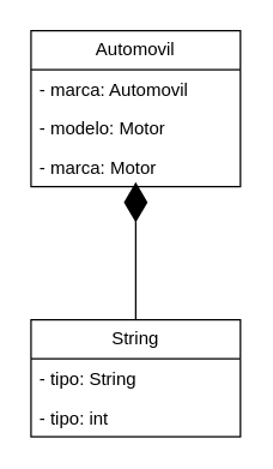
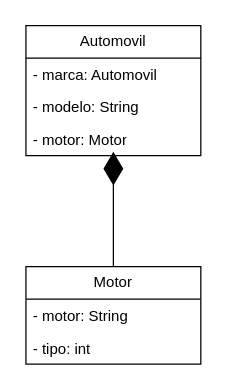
  <mxCell id="0" />
  <mxCell id="1" parent="0" />
  <mxCell id="2" value="&lt;div&gt;Automovil&lt;/div&gt;" style="swimlane;fontStyle=0;childLayout=stackLayout;horizontal=1;startSize=26;fillColor=none;horizontalStack=0;resizeParent=1;resizeParentMax=0;resizeLast=0;collapsible=1;marginBottom=0;whiteSpace=wrap;html=1;" vertex="1" parent="1"><mxGeometry x="20" y="20" width="140" height="104" as="geometry" /></mxCell>
  <mxCell id="3" value="- marca: Automovil" style="text;strokeColor=none;fillColor=none;align=left;verticalAlign=top;spacingLeft=4;spacingRight=4;overflow=hidden;rotatable=0;points=[[0,0.5],[1,0.5]];portConstraint=eastwest;whiteSpace=wrap;html=1;" vertex="1" parent="2"><mxGeometry y="26" width="140" height="26" as="geometry" /></mxCell>
- <mxCell id="4" value="- modelo: Motor" style="text;strokeColor=none;fillColor=none;align=left;verticalAlign=top;spacingLeft=4;spacingRight=4;overflow=hidden;rotatable=0;points=[[0,0.5],[1,0.5]];portConstraint=eastwest;whiteSpace=wrap;html=1;" vertex="1" parent="2"><mxGeometry y="52" width="140" height="26" as="geometry" /></mxCell>
- <mxCell id="5" value="- marca: Motor" style="text;strokeColor=none;fillColor=none;align=left;verticalAlign=top;spacingLeft=4;spacingRight=4;overflow=hidden;rotatable=0;points=[[0,0.5],[1,0.5]];portConstraint=eastwest;whiteSpace=wrap;html=1;" vertex="1" parent="2"><mxGeometry y="78" width="140" height="26" as="geometry" /></mxCell>
- <mxCell id="6" value="String" style="swimlane;fontStyle=0;childLayout=stackLayout;horizontal=1;startSize=26;fillColor=none;horizontalStack=0;resizeParent=1;resizeParentMax=0;resizeLast=0;collapsible=1;marginBottom=0;whiteSpace=wrap;html=1;" vertex="1" parent="1"><mxGeometry x="20" y="213" width="140" height="78" as="geometry" /></mxCell>
- <mxCell id="7" value="- tipo: String" style="text;strokeColor=none;fillColor=none;align=left;verticalAlign=top;spacingLeft=4;spacingRight=4;overflow=hidden;rotatable=0;points=[[0,0.5],[1,0.5]];portConstraint=eastwest;whiteSpace=wrap;html=1;" vertex="1" parent="6"><mxGeometry y="26" width="140" height="26" as="geometry" /></mxCell>
+ <mxCell id="4" value="- modelo: String" style="text;strokeColor=none;fillColor=none;align=left;verticalAlign=top;spacingLeft=4;spacingRight=4;overflow=hidden;rotatable=0;points=[[0,0.5],[1,0.5]];portConstraint=eastwest;whiteSpace=wrap;html=1;" vertex="1" parent="2"><mxGeometry y="52" width="140" height="26" as="geometry" /></mxCell>
+ <mxCell id="5" value="- motor: Motor" style="text;strokeColor=none;fillColor=none;align=left;verticalAlign=top;spacingLeft=4;spacingRight=4;overflow=hidden;rotatable=0;points=[[0,0.5],[1,0.5]];portConstraint=eastwest;whiteSpace=wrap;html=1;" vertex="1" parent="2"><mxGeometry y="78" width="140" height="26" as="geometry" /></mxCell>
+ <mxCell id="6" value="Motor" style="swimlane;fontStyle=0;childLayout=stackLayout;horizontal=1;startSize=26;fillColor=none;horizontalStack=0;resizeParent=1;resizeParentMax=0;resizeLast=0;collapsible=1;marginBottom=0;whiteSpace=wrap;html=1;" vertex="1" parent="1"><mxGeometry x="20" y="213" width="140" height="78" as="geometry" /></mxCell>
+ <mxCell id="7" value="- motor: String" style="text;strokeColor=none;fillColor=none;align=left;verticalAlign=top;spacingLeft=4;spacingRight=4;overflow=hidden;rotatable=0;points=[[0,0.5],[1,0.5]];portConstraint=eastwest;whiteSpace=wrap;html=1;" vertex="1" parent="6"><mxGeometry y="26" width="140" height="26" as="geometry" /></mxCell>
  <mxCell id="8" value="- tipo: int" style="text;strokeColor=none;fillColor=none;align=left;verticalAlign=top;spacingLeft=4;spacingRight=4;overflow=hidden;rotatable=0;points=[[0,0.5],[1,0.5]];portConstraint=eastwest;whiteSpace=wrap;html=1;" vertex="1" parent="6"><mxGeometry y="52" width="140" height="26" as="geometry" /></mxCell>
  <mxCell id="9" value="" style="endArrow=diamondThin;endFill=1;endSize=24;html=1;rounded=0;exitX=0.5;exitY=0;exitDx=0;exitDy=0;" edge="1" parent="1" source="6"><mxGeometry width="160" relative="1" as="geometry"><mxPoint x="10" y="270" as="sourcePoint" /><mxPoint x="90" y="121" as="targetPoint" /></mxGeometry></mxCell>
